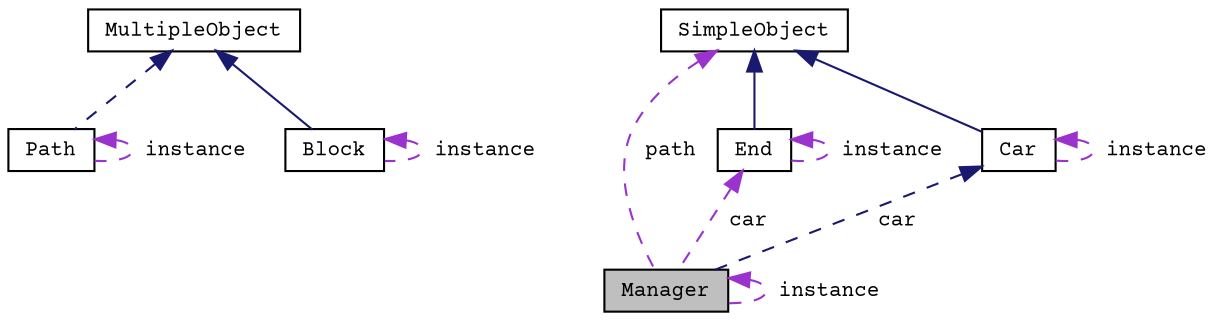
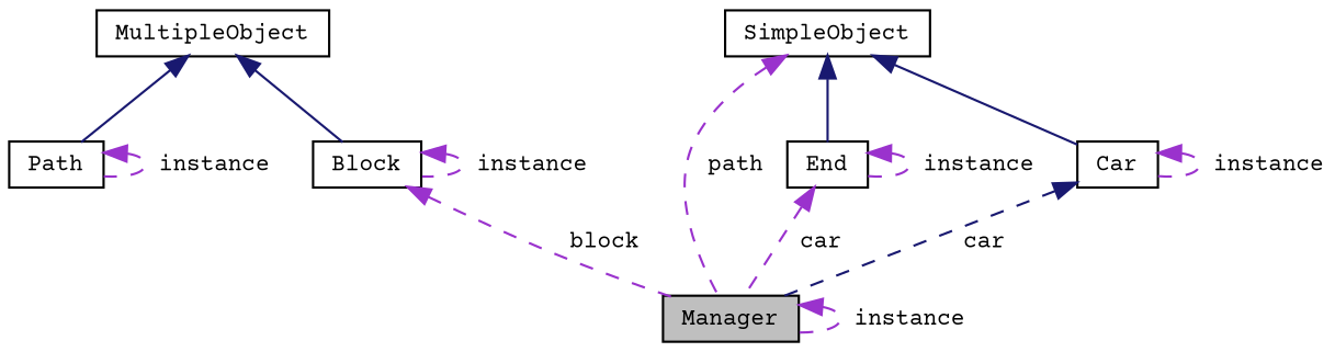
  digraph {
    fontname="Courier Prime"
    node [color=black fillcolor=white fontname="Courier Prime" fontsize=10 shape=record style=filled]
    edge [color=darkorchid3 dir=back fontname="Courier Prime" fontsize=10 labelfontname=Helvetica labelfontsize=10 style=dashed]
    n1 [fillcolor=grey75 fontcolor=black height=0.2 label=Manager width=0.4]
    n2 [height=0.2 label=Path width=0.4]
    n3 [height=0.2 label=MultipleObject width=0.4]
    n4 [height=0.2 label=Block width=0.4]
    n5 [height=0.2 label=End width=0.4]
    n6 [height=0.2 label=SimpleObject width=0.4]
    n7 [height=0.2 label=Car width=0.4]
    n1 -> n1 [label=" instance"]
    n2 -> n2 [label=" instance"]
-   n3 -> n2 [color=midnightblue]
+   n3 -> n2 [color=midnightblue style=solid]
    n3 -> n4 [color=midnightblue style=solid]
+   n4 -> n1 [label=" block"]
    n4 -> n4 [label=" instance"]
    n5 -> n1 [label=" car"]
    n5 -> n5 [label=" instance"]
    n6 -> n1 [label=" path"]
    n6 -> n5 [color=midnightblue style=solid]
    n6 -> n7 [color=midnightblue style=solid]
    n7 -> n1 [color=midnightblue label=" car"]
    n7 -> n7 [label=" instance"]
  }
